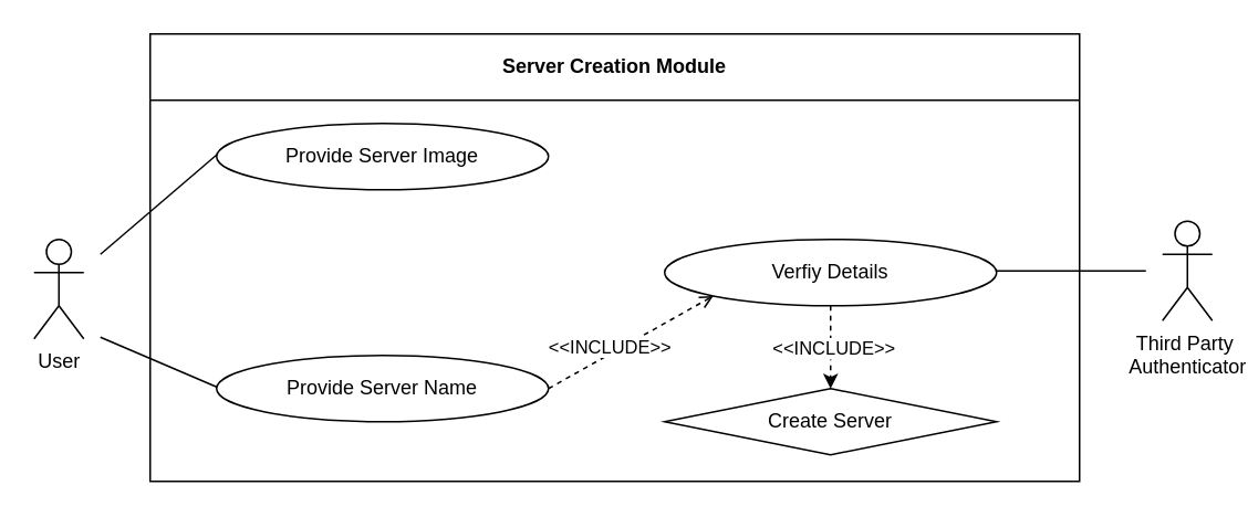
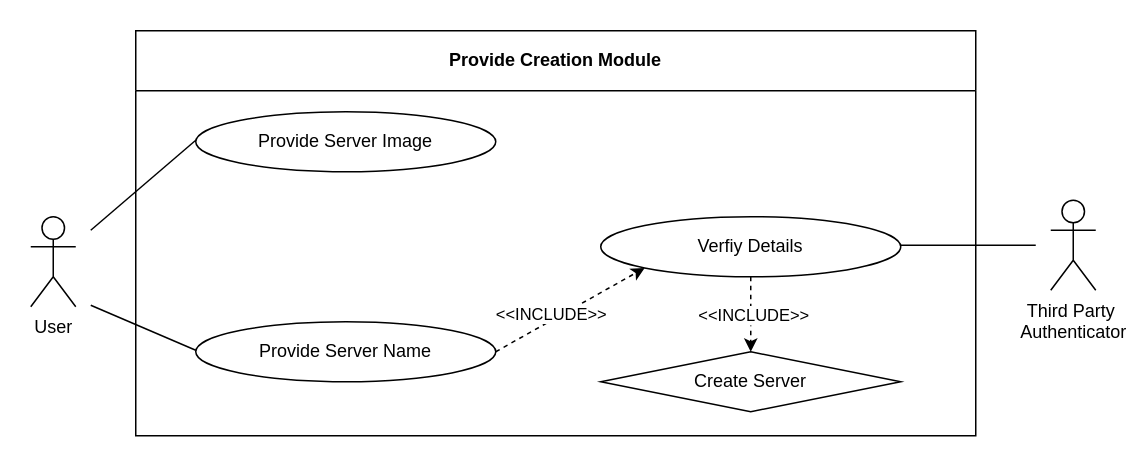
  <mxCell id="0" />
  <mxCell id="1" parent="0" />
- <mxCell id="2" value="Server Creation Module" style="swimlane;whiteSpace=wrap;html=1;startSize=40;fillColor=none;" parent="1" vertex="1"><mxGeometry x="90" y="20" width="560" height="270" as="geometry" /></mxCell>
+ <mxCell id="2" value="Provide Creation Module" style="swimlane;whiteSpace=wrap;html=1;startSize=40;fillColor=none;" parent="1" vertex="1"><mxGeometry x="90" y="20" width="560" height="270" as="geometry" /></mxCell>
  <mxCell id="3" value="Provide Server Name" style="ellipse;whiteSpace=wrap;html=1;fillColor=none;" parent="2" vertex="1"><mxGeometry x="40" y="194" width="200" height="40" as="geometry" /></mxCell>
  <mxCell id="4" value="Provide Server Image" style="ellipse;whiteSpace=wrap;html=1;fillColor=none;" parent="2" vertex="1"><mxGeometry x="40" y="54" width="200" height="40" as="geometry" /></mxCell>
  <mxCell id="5" value="Verfiy Details" style="ellipse;whiteSpace=wrap;html=1;fillColor=none;" parent="2" vertex="1"><mxGeometry x="310" y="124" width="200" height="40" as="geometry" /></mxCell>
- <mxCell id="6" value="" style="edgeStyle=none;orthogonalLoop=1;jettySize=auto;html=1;rounded=0;exitX=1;exitY=0.5;exitDx=0;exitDy=0;entryX=0;entryY=1;entryDx=0;entryDy=0;dashed=1;endArrow=open;" parent="2" source="3" target="5" edge="1"><mxGeometry width="100" relative="1" as="geometry"><mxPoint x="340" y="114" as="sourcePoint" /><mxPoint x="440" y="114" as="targetPoint" /><Array as="points" /></mxGeometry></mxCell>
+ <mxCell id="6" value="" style="edgeStyle=none;orthogonalLoop=1;jettySize=auto;html=1;rounded=0;exitX=1;exitY=0.5;exitDx=0;exitDy=0;entryX=0;entryY=1;entryDx=0;entryDy=0;dashed=1;" parent="2" source="3" target="5" edge="1"><mxGeometry width="100" relative="1" as="geometry"><mxPoint x="340" y="114" as="sourcePoint" /><mxPoint x="440" y="114" as="targetPoint" /><Array as="points" /></mxGeometry></mxCell>
  <mxCell id="7" value="&amp;lt;&amp;lt;INCLUDE&amp;gt;&amp;gt;" style="edgeLabel;html=1;align=center;verticalAlign=middle;resizable=0;points=[];" parent="6" vertex="1" connectable="0"><mxGeometry x="-0.224" y="4" relative="1" as="geometry"><mxPoint as="offset" /></mxGeometry></mxCell>
  <mxCell id="8" value="Create Server" style="rhombus;whiteSpace=wrap;html=1;fillColor=none;" parent="2" vertex="1"><mxGeometry x="310" y="214" width="200" height="40" as="geometry" /></mxCell>
  <mxCell id="9" value="" style="endArrow=classic;html=1;rounded=0;exitX=0.5;exitY=1;exitDx=0;exitDy=0;entryX=0.5;entryY=0;entryDx=0;entryDy=0;dashed=1;" parent="2" source="5" target="8" edge="1"><mxGeometry width="50" height="50" relative="1" as="geometry"><mxPoint x="230" y="144" as="sourcePoint" /><mxPoint x="280" y="94" as="targetPoint" /></mxGeometry></mxCell>
  <mxCell id="10" value="&amp;lt;&amp;lt;INCLUDE&amp;gt;&amp;gt;" style="edgeLabel;html=1;align=center;verticalAlign=middle;resizable=0;points=[];" parent="9" vertex="1" connectable="0"><mxGeometry x="0.016" y="1" relative="1" as="geometry"><mxPoint as="offset" /></mxGeometry></mxCell>
  <mxCell id="11" value="User" style="shape=umlActor;verticalLabelPosition=bottom;verticalAlign=top;html=1;outlineConnect=0;fillColor=none;" parent="1" vertex="1"><mxGeometry x="20" y="144" width="30" height="60" as="geometry" /></mxCell>
  <mxCell id="12" value="" style="endArrow=none;html=1;rounded=0;entryX=0;entryY=0.5;entryDx=0;entryDy=0;" parent="1" edge="1"><mxGeometry width="50" height="50" relative="1" as="geometry"><mxPoint x="60" y="153" as="sourcePoint" /><mxPoint x="130" y="93" as="targetPoint" /></mxGeometry></mxCell>
  <mxCell id="13" value="" style="endArrow=none;html=1;rounded=0;entryX=0;entryY=0.5;entryDx=0;entryDy=0;" parent="1" edge="1"><mxGeometry width="50" height="50" relative="1" as="geometry"><mxPoint x="60" y="203" as="sourcePoint" /><mxPoint x="130" y="233" as="targetPoint" /></mxGeometry></mxCell>
  <mxCell id="14" value="Third Party&amp;nbsp;&lt;br&gt;Authenticator" style="shape=umlActor;verticalLabelPosition=bottom;verticalAlign=top;html=1;outlineConnect=0;fillColor=none;" parent="1" vertex="1"><mxGeometry x="700" y="133" width="30" height="60" as="geometry" /></mxCell>
  <mxCell id="15" value="" style="endArrow=none;html=1;rounded=0;exitX=1;exitY=0.5;exitDx=0;exitDy=0;" parent="1" edge="1"><mxGeometry width="50" height="50" relative="1" as="geometry"><mxPoint x="600" y="163" as="sourcePoint" /><mxPoint x="690" y="163" as="targetPoint" /></mxGeometry></mxCell>
